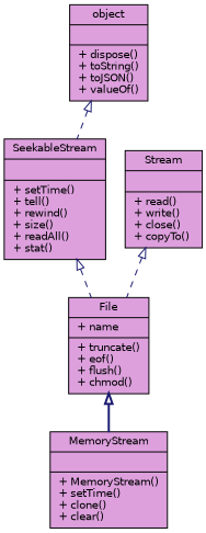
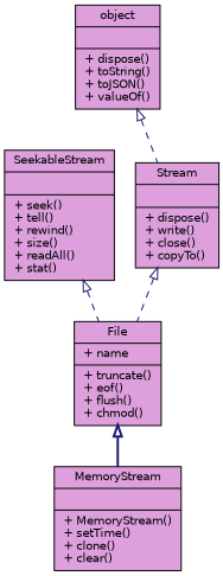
  digraph {
    node [color=black fillcolor=plum fontname=Helvetica fontsize=10 shape=record style=filled]
    edge [arrowtail=onormal color=midnightblue dir=back fontname=Helvetica fontsize=10 labelfontname=Helvetica labelfontsize=10 style=dashed]
-   n1 [fontcolor=black height=0.2 label="{SeekableStream\n||+ setTime()\l+ tell()\l+ rewind()\l+ size()\l+ readAll()\l+ stat()\l}" width=0.4]
+   n1 [fontcolor=black height=0.2 label="{SeekableStream\n||+ seek()\l+ tell()\l+ rewind()\l+ size()\l+ readAll()\l+ stat()\l}" width=0.4]
    n2 [height=0.2 label="{File\n|+ name\l|+ truncate()\l+ eof()\l+ flush()\l+ chmod()\l}" width=0.4]
    n3 [height=0.2 label="{MemoryStream\n||+ MemoryStream()\l+ setTime()\l+ clone()\l+ clear()\l}" width=0.4]
-   n4 [height=0.2 label="{Stream\n||+ read()\l+ write()\l+ close()\l+ copyTo()\l}" width=0.4]
+   n4 [height=0.2 label="{Stream\n||+ dispose()\l+ write()\l+ close()\l+ copyTo()\l}" width=0.4]
    n5 [height=0.2 label="{object\n||+ dispose()\l+ toString()\l+ toJSON()\l+ valueOf()\l}" width=0.4]
    n1 -> n2
    n2 -> n3 [style=bold]
    n4 -> n2
-   n5 -> n1
+   n5 -> n4
  }
